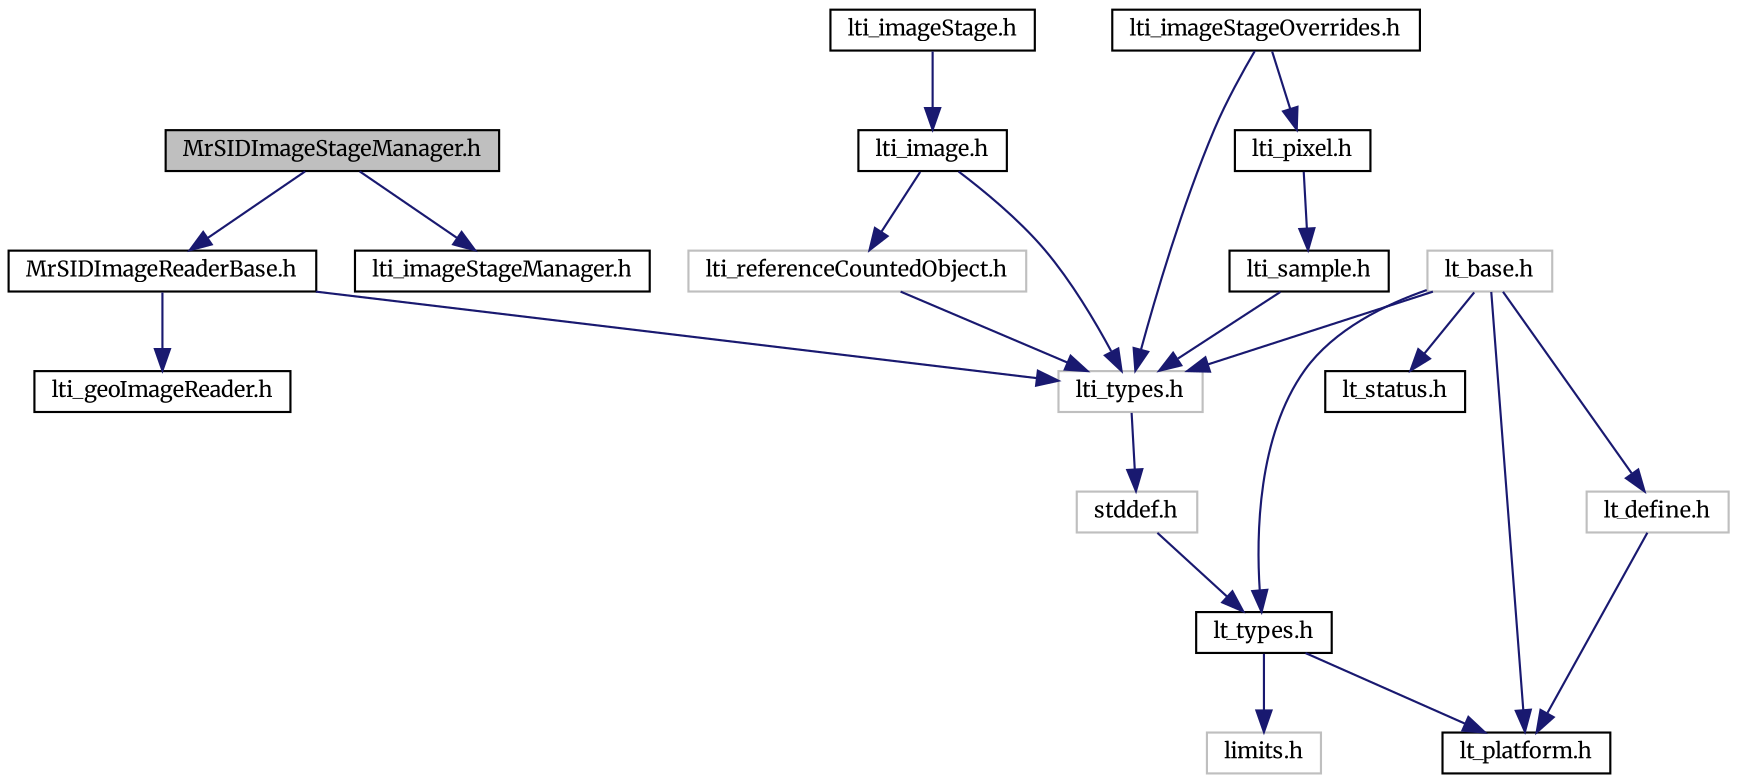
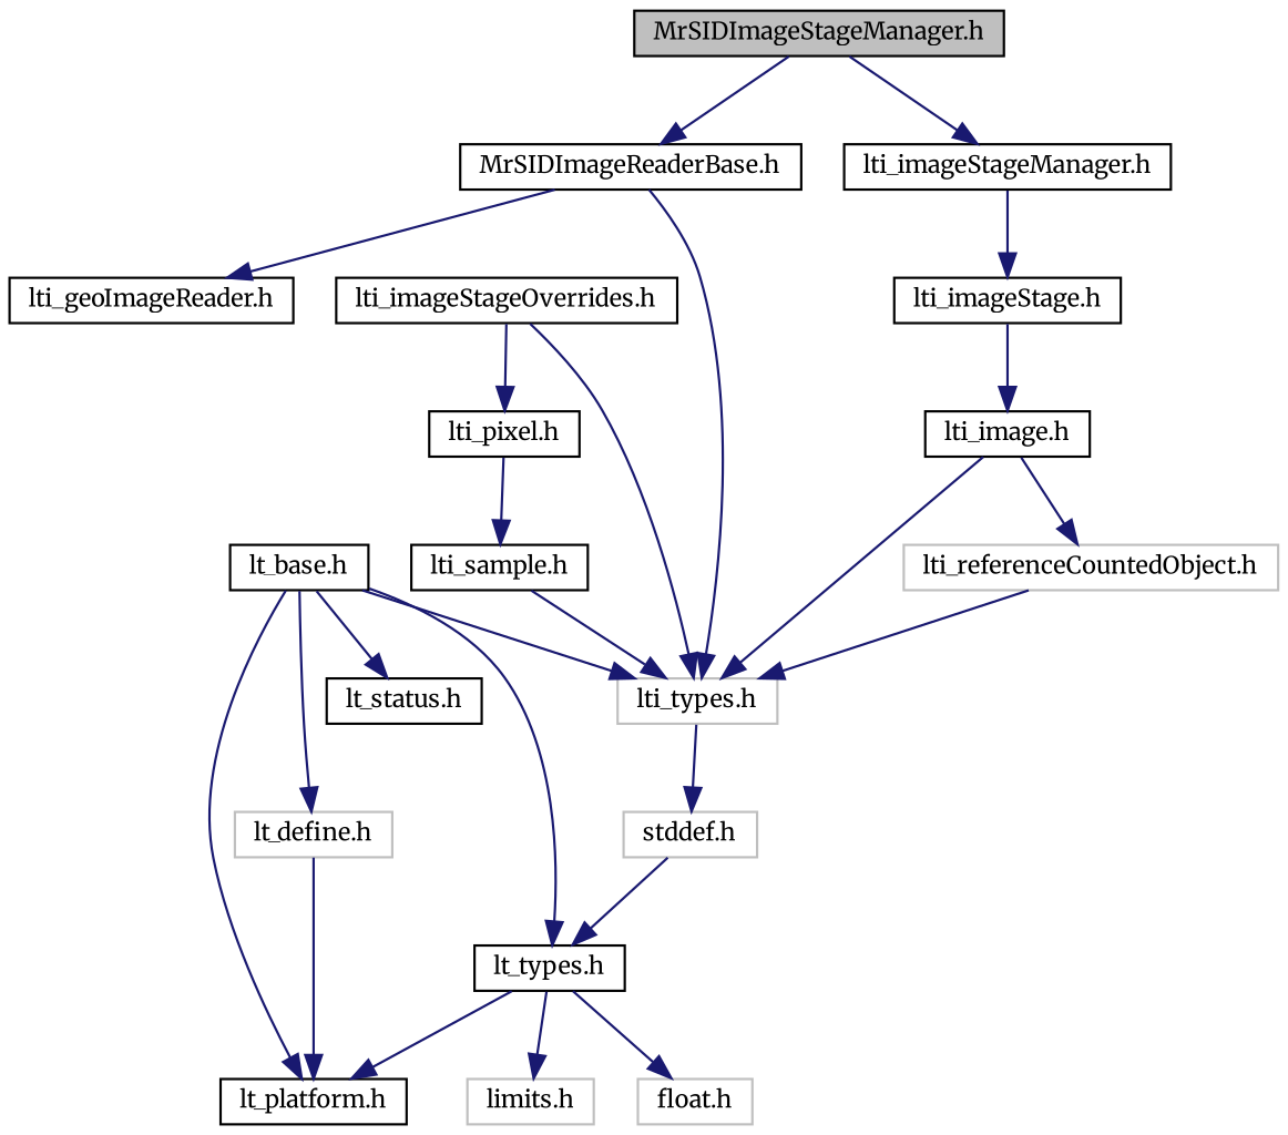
  digraph {
    fontname=Merriweather
    node [color=black fontname=Merriweather fontsize=10 shape=record]
    edge [color=midnightblue fontname=Merriweather fontsize=10 labelfontname=Helvetica labelfontsize=10 style=solid]
    n1 [fillcolor=grey75 fontcolor=black height=0.2 label="MrSIDImageStageManager.h" style=filled width=0.4]
    n2 [height=0.2 label="lti_imageStageManager.h" width=0.4]
    n3 [height=0.2 label="MrSIDImageReaderBase.h" width=0.4]
    n4 [height=0.2 label="lti_imageStage.h" width=0.4]
    n5 [color=grey75 height=0.2 label="lti_types.h" width=0.4]
    n6 [height=0.2 label="lti_geoImageReader.h" width=0.4]
    n7 [height=0.2 label="lti_image.h" width=0.4]
    n8 [color=grey75 height=0.2 label="lti_referenceCountedObject.h" width=0.4]
    n9 [color=grey75 height=0.2 label="stddef.h" width=0.4]
-   n10 [color=grey75 height=0.2 label="lt_base.h" width=0.4]
+   n10 [height=0.2 label="lt_base.h" width=0.4]
    n11 [height=0.2 label="lt_platform.h" width=0.4]
    n12 [color=grey75 height=0.2 label="lt_define.h" width=0.4]
    n13 [height=0.2 label="lt_types.h" width=0.4]
    n14 [height=0.2 label="lt_status.h" width=0.4]
    n15 [color=grey75 height=0.2 label="limits.h" width=0.4]
+   n16 [color=grey75 height=0.2 label="float.h" width=0.4]
    n17 [height=0.2 label="lti_imageStageOverrides.h" width=0.4]
    n18 [height=0.2 label="lti_pixel.h" width=0.4]
    n19 [height=0.2 label="lti_sample.h" width=0.4]
    n1 -> n2
    n1 -> n3
+   n2 -> n4
    n3 -> n5
    n3 -> n6
    n4 -> n7
    n5 -> n9
    n7 -> n5
    n7 -> n8
    n8 -> n5
    n9 -> n13
    n10 -> n5
    n10 -> n11
    n10 -> n12
    n10 -> n13
    n10 -> n14
    n12 -> n11
    n13 -> n11
    n13 -> n15
+   n13 -> n16
    n17 -> n5
    n17 -> n18
    n18 -> n19
    n19 -> n5
  }
